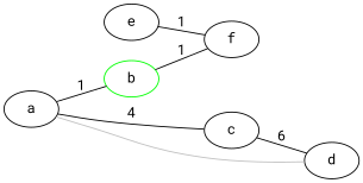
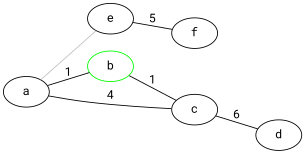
  digraph {
    fontname="Roboto Mono"
    rankdir=LR
    node [fontname="Roboto Mono"]
    edge [arrowhead=none fontname="Roboto Mono"]
    n1 [label=a]
    n2 [color=green label=b]
    n3 [label=e]
    n4 [label=c]
    n5 [label=f]
    n6 [label=d]
    n1 -> n2 [label=1]
-   n1 -> n6 [color=grey]
+   n1 -> n3 [color=grey]
    n1 -> n4 [label=4]
-   n2 -> n5 [label=1]
-   n3 -> n5 [label=1]
+   n2 -> n4 [label=1]
+   n3 -> n5 [label=5]
    n4 -> n6 [label=6]
  }
